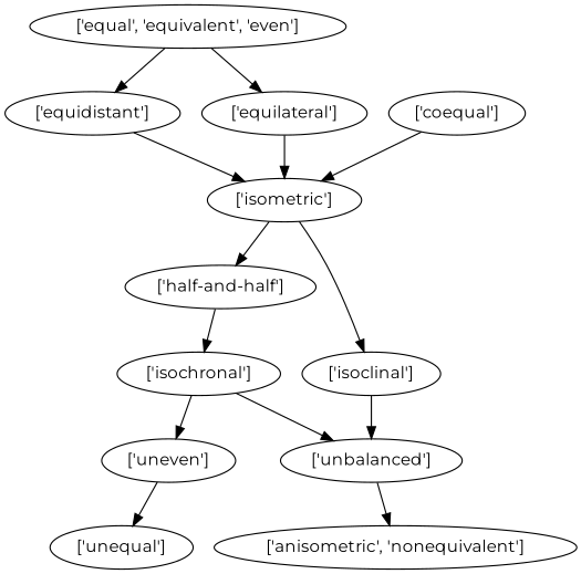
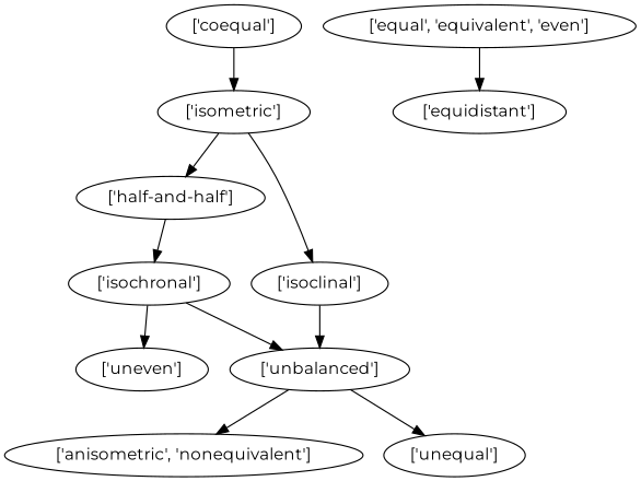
  strict digraph {
    fontname=Montserrat
    node [fontname=Montserrat]
    edge [fontname=Montserrat]
    "['isometric']"
    "['half-and-half']"
    "['isoclinal']"
    "['isochronal']"
    "['unbalanced']"
    "['uneven']"
    "['anisometric', 'nonequivalent']"
-   "['equilateral']"
    "['coequal']"
    "['equal', 'equivalent', 'even']"
    "['equidistant']"
    "['unequal']"
    "['isometric']" -> "['half-and-half']"
    "['isometric']" -> "['isoclinal']"
    "['half-and-half']" -> "['isochronal']"
    "['isoclinal']" -> "['unbalanced']"
    "['isochronal']" -> "['unbalanced']"
    "['isochronal']" -> "['uneven']"
    "['unbalanced']" -> "['anisometric', 'nonequivalent']"
-   "['uneven']" -> "['unequal']"
-   "['equilateral']" -> "['isometric']"
+   "['unbalanced']" -> "['unequal']"
    "['coequal']" -> "['isometric']"
-   "['equal', 'equivalent', 'even']" -> "['equilateral']"
    "['equal', 'equivalent', 'even']" -> "['equidistant']"
-   "['equidistant']" -> "['isometric']"
  }
